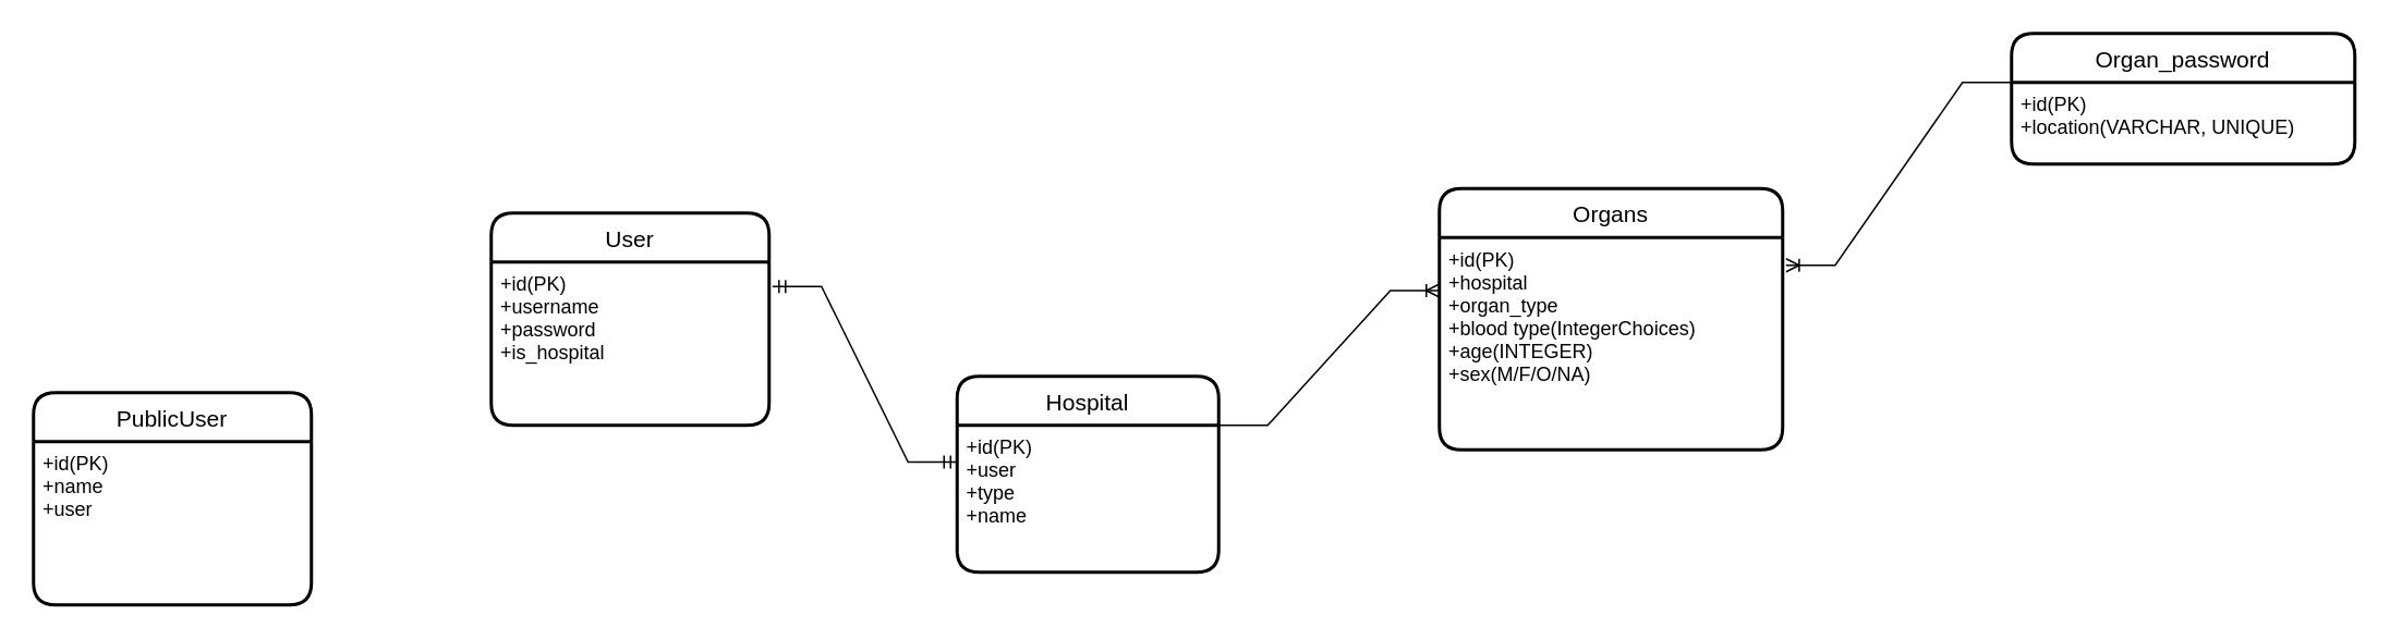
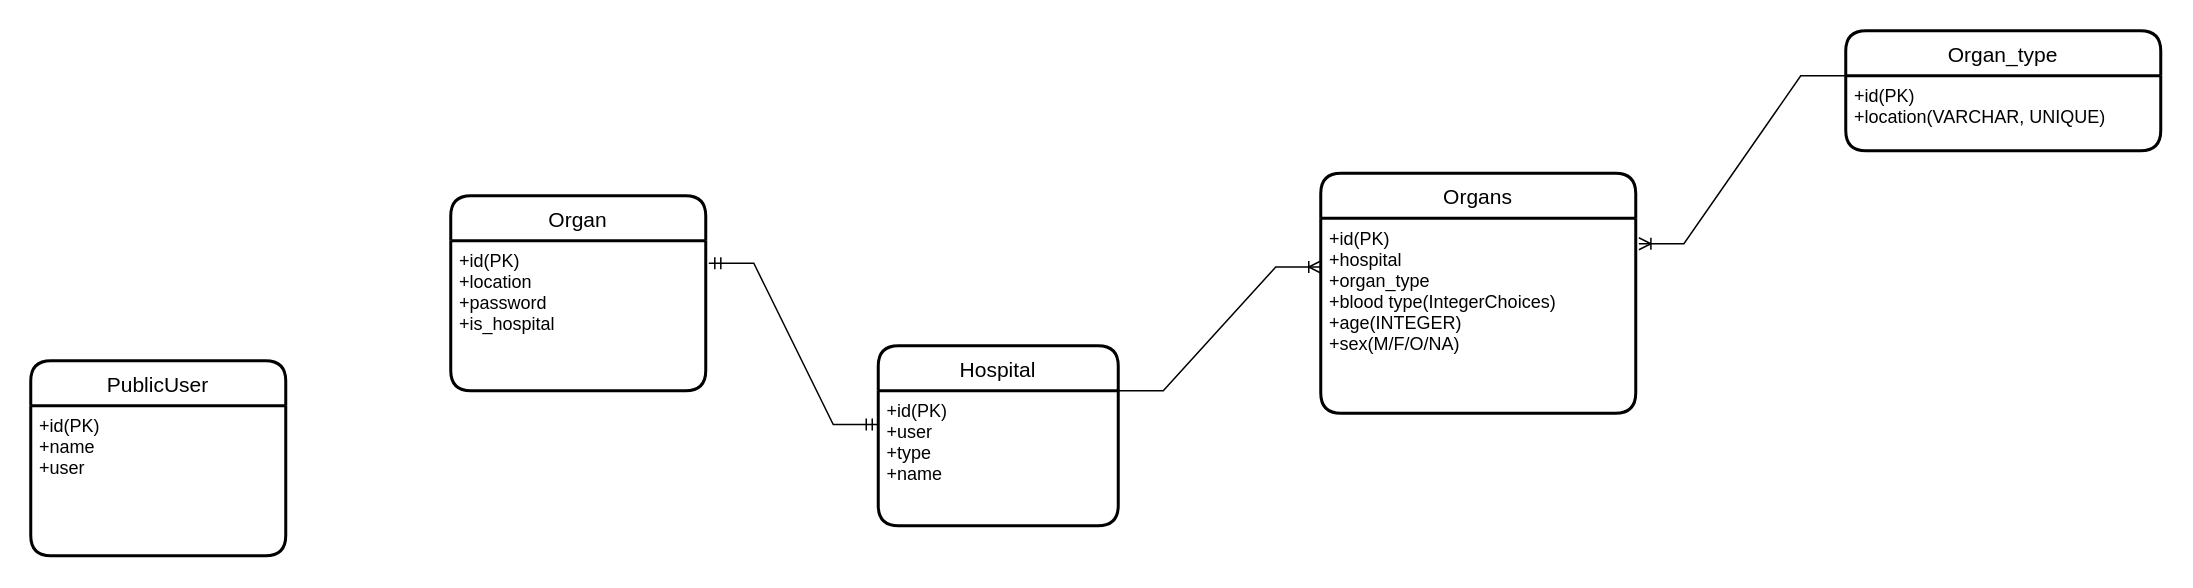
  <mxCell id="0" />
  <mxCell id="1" parent="0" />
  <mxCell id="2" value="Hospital" style="swimlane;childLayout=stackLayout;horizontal=1;startSize=30;horizontalStack=0;rounded=1;fontSize=14;fontStyle=0;strokeWidth=2;resizeParent=0;resizeLast=1;shadow=0;dashed=0;align=center;" parent="1" vertex="1"><mxGeometry x="585" y="230" width="160" height="120" as="geometry" /></mxCell>
  <mxCell id="3" value="+id(PK)&#10;+user&#10;+type&#10;+name" style="align=left;strokeColor=none;fillColor=none;spacingLeft=4;fontSize=12;verticalAlign=top;resizable=0;rotatable=0;part=1;" parent="2" vertex="1"><mxGeometry y="30" width="160" height="90" as="geometry" /></mxCell>
- <mxCell id="4" value="User" style="swimlane;childLayout=stackLayout;horizontal=1;startSize=30;horizontalStack=0;rounded=1;fontSize=14;fontStyle=0;strokeWidth=2;resizeParent=0;resizeLast=1;shadow=0;dashed=0;align=center;" parent="1" vertex="1"><mxGeometry x="300" y="130" width="170" height="130" as="geometry" /></mxCell>
- <mxCell id="5" value="+id(PK)&#10;+username&#10;+password&#10;+is_hospital" style="align=left;strokeColor=none;fillColor=none;spacingLeft=4;fontSize=12;verticalAlign=top;resizable=0;rotatable=0;part=1;" parent="4" vertex="1"><mxGeometry y="30" width="170" height="100" as="geometry" /></mxCell>
+ <mxCell id="4" value="Organ" style="swimlane;childLayout=stackLayout;horizontal=1;startSize=30;horizontalStack=0;rounded=1;fontSize=14;fontStyle=0;strokeWidth=2;resizeParent=0;resizeLast=1;shadow=0;dashed=0;align=center;" parent="1" vertex="1"><mxGeometry x="300" y="130" width="170" height="130" as="geometry" /></mxCell>
+ <mxCell id="5" value="+id(PK)&#10;+location&#10;+password&#10;+is_hospital" style="align=left;strokeColor=none;fillColor=none;spacingLeft=4;fontSize=12;verticalAlign=top;resizable=0;rotatable=0;part=1;" parent="4" vertex="1"><mxGeometry y="30" width="170" height="100" as="geometry" /></mxCell>
  <mxCell id="6" value="" style="edgeStyle=entityRelationEdgeStyle;fontSize=12;html=1;endArrow=ERmandOne;startArrow=ERmandOne;rounded=0;entryX=0;entryY=0.25;entryDx=0;entryDy=0;exitX=1.012;exitY=0.15;exitDx=0;exitDy=0;exitPerimeter=0;" parent="1" source="5" target="3" edge="1"><mxGeometry width="100" height="100" relative="1" as="geometry"><mxPoint x="530" y="220" as="sourcePoint" /><mxPoint x="630" y="120" as="targetPoint" /></mxGeometry></mxCell>
  <mxCell id="7" value="PublicUser" style="swimlane;childLayout=stackLayout;horizontal=1;startSize=30;horizontalStack=0;rounded=1;fontSize=14;fontStyle=0;strokeWidth=2;resizeParent=0;resizeLast=1;shadow=0;dashed=0;align=center;" parent="1" vertex="1"><mxGeometry x="20" y="240" width="170" height="130" as="geometry" /></mxCell>
  <mxCell id="8" value="+id(PK)&#10;+name&#10;+user" style="align=left;strokeColor=none;fillColor=none;spacingLeft=4;fontSize=12;verticalAlign=top;resizable=0;rotatable=0;part=1;" parent="7" vertex="1"><mxGeometry y="30" width="170" height="100" as="geometry" /></mxCell>
  <mxCell id="9" value="Organs" style="swimlane;childLayout=stackLayout;horizontal=1;startSize=30;horizontalStack=0;rounded=1;fontSize=14;fontStyle=0;strokeWidth=2;resizeParent=0;resizeLast=1;shadow=0;dashed=0;align=center;" parent="1" vertex="1"><mxGeometry x="880" y="115" width="210" height="160" as="geometry" /></mxCell>
  <mxCell id="10" value="+id(PK)&#10;+hospital&#10;+organ_type&#10;+blood type(IntegerChoices)&#10;+age(INTEGER)&#10;+sex(M/F/O/NA)" style="align=left;strokeColor=none;fillColor=none;spacingLeft=4;fontSize=12;verticalAlign=top;resizable=0;rotatable=0;part=1;" parent="9" vertex="1"><mxGeometry y="30" width="210" height="130" as="geometry" /></mxCell>
  <mxCell id="11" value="" style="edgeStyle=entityRelationEdgeStyle;fontSize=12;html=1;endArrow=ERoneToMany;rounded=0;exitX=1;exitY=0;exitDx=0;exitDy=0;entryX=0;entryY=0.25;entryDx=0;entryDy=0;" edge="1" parent="1" source="3" target="10"><mxGeometry width="100" height="100" relative="1" as="geometry"><mxPoint x="770" y="245" as="sourcePoint" /><mxPoint x="870" y="145" as="targetPoint" /></mxGeometry></mxCell>
- <mxCell id="12" value="Organ_password" style="swimlane;childLayout=stackLayout;horizontal=1;startSize=30;horizontalStack=0;rounded=1;fontSize=14;fontStyle=0;strokeWidth=2;resizeParent=0;resizeLast=1;shadow=0;dashed=0;align=center;" vertex="1" parent="1"><mxGeometry x="1230" y="20" width="210" height="80" as="geometry" /></mxCell>
+ <mxCell id="12" value="Organ_type" style="swimlane;childLayout=stackLayout;horizontal=1;startSize=30;horizontalStack=0;rounded=1;fontSize=14;fontStyle=0;strokeWidth=2;resizeParent=0;resizeLast=1;shadow=0;dashed=0;align=center;" vertex="1" parent="1"><mxGeometry x="1230" y="20" width="210" height="80" as="geometry" /></mxCell>
  <mxCell id="13" value="+id(PK)&#10;+location(VARCHAR, UNIQUE)" style="align=left;strokeColor=none;fillColor=none;spacingLeft=4;fontSize=12;verticalAlign=top;resizable=0;rotatable=0;part=1;" vertex="1" parent="12"><mxGeometry y="30" width="210" height="50" as="geometry" /></mxCell>
  <mxCell id="14" value="" style="edgeStyle=entityRelationEdgeStyle;fontSize=12;html=1;endArrow=ERoneToMany;rounded=0;exitX=0;exitY=0;exitDx=0;exitDy=0;entryX=1.01;entryY=0.131;entryDx=0;entryDy=0;entryPerimeter=0;" edge="1" parent="1" source="13" target="10"><mxGeometry width="100" height="100" relative="1" as="geometry"><mxPoint x="1035" y="35" as="sourcePoint" /><mxPoint x="1135" y="-65" as="targetPoint" /></mxGeometry></mxCell>
